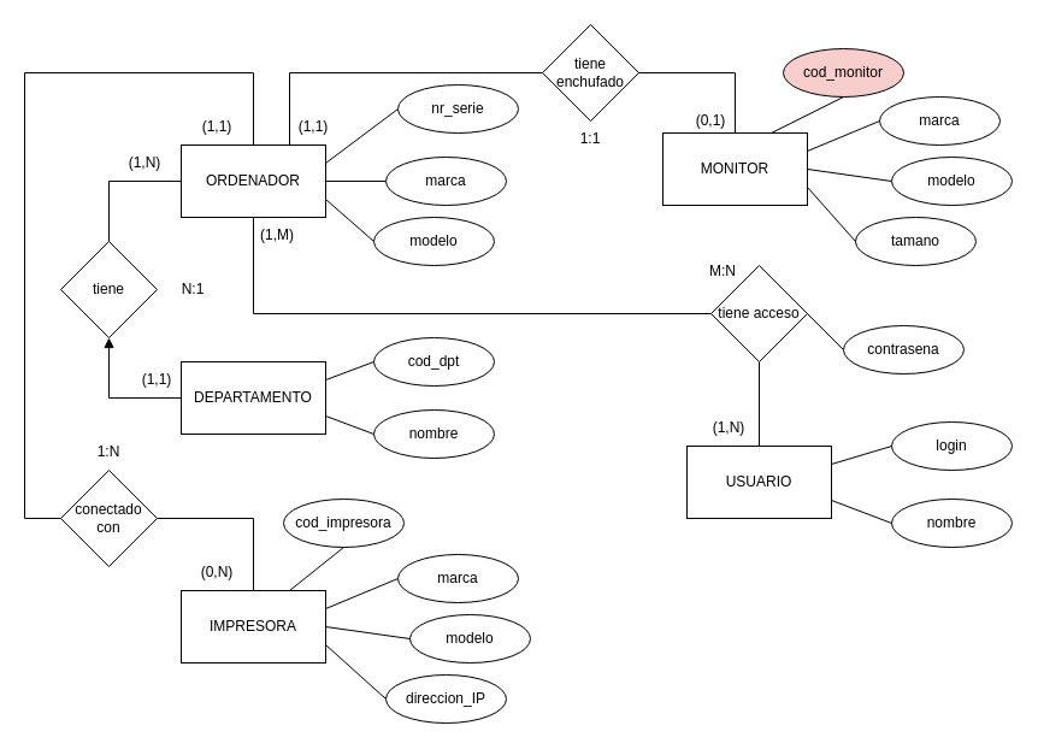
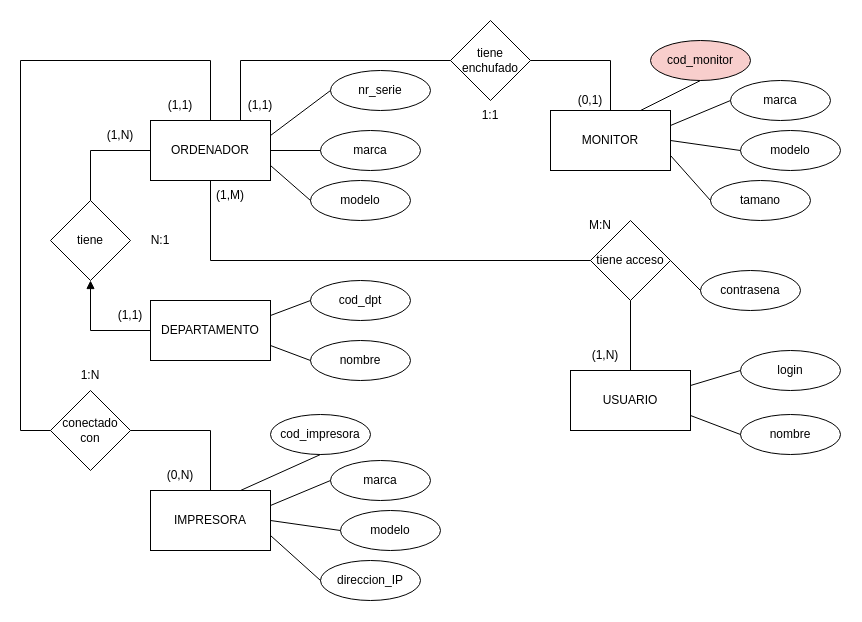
  <mxCell id="0" />
  <mxCell id="1" parent="0" />
  <mxCell id="2" value="ORDENADOR" style="rounded=0;whiteSpace=wrap;html=1;" vertex="1" parent="1"><mxGeometry x="150" y="120" width="120" height="60" as="geometry" /></mxCell>
  <mxCell id="3" value="DEPARTAMENTO" style="rounded=0;whiteSpace=wrap;html=1;" vertex="1" parent="1"><mxGeometry x="150" y="300" width="120" height="60" as="geometry" /></mxCell>
  <mxCell id="4" value="IMPRESORA" style="rounded=0;whiteSpace=wrap;html=1;" vertex="1" parent="1"><mxGeometry x="150" y="490" width="120" height="60" as="geometry" /></mxCell>
  <mxCell id="5" value="nr_serie" style="ellipse;whiteSpace=wrap;html=1;" vertex="1" parent="1"><mxGeometry x="330" y="70" width="100" height="40" as="geometry" /></mxCell>
  <mxCell id="6" value="cod_dpt" style="ellipse;whiteSpace=wrap;html=1;" vertex="1" parent="1"><mxGeometry x="310" y="280" width="100" height="40" as="geometry" /></mxCell>
  <mxCell id="7" value="modelo" style="ellipse;whiteSpace=wrap;html=1;" vertex="1" parent="1"><mxGeometry x="310" y="180" width="100" height="40" as="geometry" /></mxCell>
  <mxCell id="8" value="marca" style="ellipse;whiteSpace=wrap;html=1;" vertex="1" parent="1"><mxGeometry x="320" y="130" width="100" height="40" as="geometry" /></mxCell>
  <mxCell id="9" value="nombre" style="ellipse;whiteSpace=wrap;html=1;" vertex="1" parent="1"><mxGeometry x="310" y="340" width="100" height="40" as="geometry" /></mxCell>
  <mxCell id="10" value="cod_monitor" style="ellipse;whiteSpace=wrap;html=1;fillColor=#f8cecc;" vertex="1" parent="1"><mxGeometry x="650" y="40" width="100" height="40" as="geometry" /></mxCell>
  <mxCell id="11" value="direccion_IP" style="ellipse;whiteSpace=wrap;html=1;" vertex="1" parent="1"><mxGeometry x="320" y="560" width="100" height="40" as="geometry" /></mxCell>
- <mxCell id="12" value="cod_impresora" style="ellipse;whiteSpace=wrap;html=1;" vertex="1" parent="1"><mxGeometry x="235" y="414" width="100" height="40" as="geometry" /></mxCell>
+ <mxCell id="12" value="cod_impresora" style="ellipse;whiteSpace=wrap;html=1;" vertex="1" parent="1"><mxGeometry x="270" y="414" width="100" height="40" as="geometry" /></mxCell>
  <mxCell id="13" value="marca" style="ellipse;whiteSpace=wrap;html=1;" vertex="1" parent="1"><mxGeometry x="330" y="460" width="100" height="40" as="geometry" /></mxCell>
  <mxCell id="14" value="modelo" style="ellipse;whiteSpace=wrap;html=1;" vertex="1" parent="1"><mxGeometry x="340" y="510" width="100" height="40" as="geometry" /></mxCell>
  <mxCell id="15" value="MONITOR" style="rounded=0;whiteSpace=wrap;html=1;" vertex="1" parent="1"><mxGeometry x="550" y="110" width="120" height="60" as="geometry" /></mxCell>
  <mxCell id="16" value="marca" style="ellipse;whiteSpace=wrap;html=1;" vertex="1" parent="1"><mxGeometry x="730" y="80" width="100" height="40" as="geometry" /></mxCell>
  <mxCell id="17" value="modelo" style="ellipse;whiteSpace=wrap;html=1;" vertex="1" parent="1"><mxGeometry x="740" y="130" width="100" height="40" as="geometry" /></mxCell>
  <mxCell id="18" value="tamano" style="ellipse;whiteSpace=wrap;html=1;" vertex="1" parent="1"><mxGeometry x="710" y="180" width="100" height="40" as="geometry" /></mxCell>
  <mxCell id="19" value="USUARIO" style="rounded=0;whiteSpace=wrap;html=1;" vertex="1" parent="1"><mxGeometry x="570" y="370" width="120" height="60" as="geometry" /></mxCell>
  <mxCell id="20" value="login" style="ellipse;whiteSpace=wrap;html=1;" vertex="1" parent="1"><mxGeometry x="740" y="350" width="100" height="40" as="geometry" /></mxCell>
  <mxCell id="21" value="nombre" style="ellipse;whiteSpace=wrap;html=1;" vertex="1" parent="1"><mxGeometry x="740" y="414" width="100" height="40" as="geometry" /></mxCell>
  <mxCell id="22" value="" style="endArrow=none;html=1;rounded=0;entryX=0;entryY=0.5;entryDx=0;entryDy=0;exitX=1;exitY=0.25;exitDx=0;exitDy=0;" edge="1" parent="1" source="2" target="5"><mxGeometry width="50" height="50" relative="1" as="geometry"><mxPoint x="110" y="120" as="sourcePoint" /><mxPoint x="160" y="70" as="targetPoint" /></mxGeometry></mxCell>
  <mxCell id="23" value="" style="endArrow=none;html=1;rounded=0;entryX=0;entryY=0.5;entryDx=0;entryDy=0;exitX=1;exitY=0.5;exitDx=0;exitDy=0;" edge="1" parent="1" source="2" target="8"><mxGeometry width="50" height="50" relative="1" as="geometry"><mxPoint x="220" y="130" as="sourcePoint" /><mxPoint x="270" y="90" as="targetPoint" /></mxGeometry></mxCell>
  <mxCell id="24" value="" style="endArrow=none;html=1;rounded=0;exitX=1;exitY=0.75;exitDx=0;exitDy=0;entryX=0;entryY=0.5;entryDx=0;entryDy=0;" edge="1" parent="1" source="2" target="7"><mxGeometry width="50" height="50" relative="1" as="geometry"><mxPoint x="280" y="145" as="sourcePoint" /><mxPoint x="320" y="170" as="targetPoint" /></mxGeometry></mxCell>
  <mxCell id="25" value="" style="endArrow=none;html=1;rounded=0;entryX=0;entryY=0.5;entryDx=0;entryDy=0;exitX=1;exitY=0.25;exitDx=0;exitDy=0;" edge="1" parent="1" source="3" target="6"><mxGeometry width="50" height="50" relative="1" as="geometry"><mxPoint x="240" y="270" as="sourcePoint" /><mxPoint x="330" y="180" as="targetPoint" /></mxGeometry></mxCell>
  <mxCell id="26" value="" style="endArrow=none;html=1;rounded=0;entryX=0;entryY=0.5;entryDx=0;entryDy=0;exitX=1;exitY=0.75;exitDx=0;exitDy=0;" edge="1" parent="1" source="3" target="9"><mxGeometry width="50" height="50" relative="1" as="geometry"><mxPoint x="220" y="310" as="sourcePoint" /><mxPoint x="300" y="280" as="targetPoint" /></mxGeometry></mxCell>
  <mxCell id="27" value="" style="endArrow=none;html=1;rounded=0;entryX=0.5;entryY=1;entryDx=0;entryDy=0;exitX=0.75;exitY=0;exitDx=0;exitDy=0;" edge="1" parent="1" source="4" target="12"><mxGeometry width="50" height="50" relative="1" as="geometry"><mxPoint x="280" y="340" as="sourcePoint" /><mxPoint x="330" y="340" as="targetPoint" /></mxGeometry></mxCell>
  <mxCell id="28" value="" style="endArrow=none;html=1;rounded=0;entryX=0;entryY=0.5;entryDx=0;entryDy=0;exitX=1;exitY=0.25;exitDx=0;exitDy=0;" edge="1" parent="1" source="4" target="13"><mxGeometry width="50" height="50" relative="1" as="geometry"><mxPoint x="250" y="500" as="sourcePoint" /><mxPoint x="330" y="460" as="targetPoint" /></mxGeometry></mxCell>
  <mxCell id="29" value="" style="endArrow=none;html=1;rounded=0;entryX=0;entryY=0.5;entryDx=0;entryDy=0;exitX=1;exitY=0.5;exitDx=0;exitDy=0;" edge="1" parent="1" source="4" target="14"><mxGeometry width="50" height="50" relative="1" as="geometry"><mxPoint x="280" y="515" as="sourcePoint" /><mxPoint x="340" y="510" as="targetPoint" /></mxGeometry></mxCell>
  <mxCell id="30" value="" style="endArrow=none;html=1;rounded=0;entryX=0;entryY=0.5;entryDx=0;entryDy=0;exitX=1;exitY=0.75;exitDx=0;exitDy=0;" edge="1" parent="1" source="4" target="11"><mxGeometry width="50" height="50" relative="1" as="geometry"><mxPoint x="280" y="530" as="sourcePoint" /><mxPoint x="350" y="560" as="targetPoint" /></mxGeometry></mxCell>
  <mxCell id="31" value="" style="endArrow=none;html=1;rounded=0;entryX=0.5;entryY=1;entryDx=0;entryDy=0;exitX=0.75;exitY=0;exitDx=0;exitDy=0;" edge="1" parent="1" source="15" target="10"><mxGeometry width="50" height="50" relative="1" as="geometry"><mxPoint x="250" y="130" as="sourcePoint" /><mxPoint x="330" y="90" as="targetPoint" /></mxGeometry></mxCell>
  <mxCell id="32" value="" style="endArrow=none;html=1;rounded=0;entryX=0;entryY=0.5;entryDx=0;entryDy=0;exitX=1;exitY=0.25;exitDx=0;exitDy=0;" edge="1" parent="1" source="15" target="16"><mxGeometry width="50" height="50" relative="1" as="geometry"><mxPoint x="650" y="120" as="sourcePoint" /><mxPoint x="710" y="90" as="targetPoint" /></mxGeometry></mxCell>
  <mxCell id="33" value="" style="endArrow=none;html=1;rounded=0;entryX=0;entryY=0.5;entryDx=0;entryDy=0;exitX=1;exitY=0.5;exitDx=0;exitDy=0;" edge="1" parent="1" source="15" target="17"><mxGeometry width="50" height="50" relative="1" as="geometry"><mxPoint x="680" y="135" as="sourcePoint" /><mxPoint x="740" y="110" as="targetPoint" /></mxGeometry></mxCell>
  <mxCell id="34" value="" style="endArrow=none;html=1;rounded=0;entryX=0;entryY=0.5;entryDx=0;entryDy=0;exitX=1;exitY=0.75;exitDx=0;exitDy=0;" edge="1" parent="1" source="15" target="18"><mxGeometry width="50" height="50" relative="1" as="geometry"><mxPoint x="680" y="150" as="sourcePoint" /><mxPoint x="750" y="160" as="targetPoint" /></mxGeometry></mxCell>
  <mxCell id="35" value="" style="endArrow=none;html=1;rounded=0;entryX=0;entryY=0.5;entryDx=0;entryDy=0;exitX=1;exitY=0.25;exitDx=0;exitDy=0;" edge="1" parent="1" source="19" target="20"><mxGeometry width="50" height="50" relative="1" as="geometry"><mxPoint x="680" y="165" as="sourcePoint" /><mxPoint x="720" y="210" as="targetPoint" /></mxGeometry></mxCell>
  <mxCell id="36" value="" style="endArrow=none;html=1;rounded=0;entryX=0;entryY=0.5;entryDx=0;entryDy=0;exitX=1;exitY=0.75;exitDx=0;exitDy=0;" edge="1" parent="1" source="19" target="21"><mxGeometry width="50" height="50" relative="1" as="geometry"><mxPoint x="710" y="395" as="sourcePoint" /><mxPoint x="750" y="360" as="targetPoint" /></mxGeometry></mxCell>
  <mxCell id="37" value="tiene" style="rhombus;whiteSpace=wrap;html=1;" vertex="1" parent="1"><mxGeometry x="50" y="200" width="80" height="80" as="geometry" /></mxCell>
  <mxCell id="38" value="" style="endArrow=block;html=1;rounded=0;entryX=0.5;entryY=1;entryDx=0;entryDy=0;exitX=0;exitY=0.5;exitDx=0;exitDy=0;" edge="1" parent="1" source="3" target="37"><mxGeometry width="50" height="50" relative="1" as="geometry"><mxPoint x="60" y="380" as="sourcePoint" /><mxPoint x="110" y="330" as="targetPoint" /><Array as="points"><mxPoint x="90" y="330" /></Array></mxGeometry></mxCell>
  <mxCell id="39" value="" style="endArrow=none;html=1;rounded=0;entryX=0.5;entryY=0;entryDx=0;entryDy=0;exitX=0;exitY=0.5;exitDx=0;exitDy=0;" edge="1" parent="1" source="2" target="37"><mxGeometry width="50" height="50" relative="1" as="geometry"><mxPoint x="160" y="340" as="sourcePoint" /><mxPoint x="100" y="290" as="targetPoint" /><Array as="points"><mxPoint x="90" y="150" /></Array></mxGeometry></mxCell>
  <mxCell id="40" value="(1,1)" style="text;html=1;strokeColor=none;fillColor=none;align=center;verticalAlign=middle;whiteSpace=wrap;rounded=0;" vertex="1" parent="1"><mxGeometry x="100" y="300" width="60" height="30" as="geometry" /></mxCell>
  <mxCell id="41" value="(1,N)" style="text;html=1;strokeColor=none;fillColor=none;align=center;verticalAlign=middle;whiteSpace=wrap;rounded=0;" vertex="1" parent="1"><mxGeometry x="90" y="120" width="60" height="30" as="geometry" /></mxCell>
  <mxCell id="42" value="N:1" style="text;html=1;strokeColor=none;fillColor=none;align=center;verticalAlign=middle;whiteSpace=wrap;rounded=0;" vertex="1" parent="1"><mxGeometry x="130" y="225" width="60" height="30" as="geometry" /></mxCell>
  <mxCell id="43" value="conectado con" style="rhombus;whiteSpace=wrap;html=1;" vertex="1" parent="1"><mxGeometry x="50" y="390" width="80" height="80" as="geometry" /></mxCell>
  <mxCell id="44" value="" style="endArrow=none;html=1;rounded=0;entryX=0;entryY=0.5;entryDx=0;entryDy=0;exitX=0.5;exitY=0;exitDx=0;exitDy=0;" edge="1" parent="1" source="2" target="43"><mxGeometry width="50" height="50" relative="1" as="geometry"><mxPoint x="160" y="160" as="sourcePoint" /><mxPoint x="100" y="210" as="targetPoint" /><Array as="points"><mxPoint x="210" y="60" /><mxPoint x="20" y="60" /><mxPoint x="20" y="430" /></Array></mxGeometry></mxCell>
  <mxCell id="45" value="" style="endArrow=none;html=1;rounded=0;exitX=1;exitY=0.5;exitDx=0;exitDy=0;entryX=0.5;entryY=0;entryDx=0;entryDy=0;" edge="1" parent="1" source="43" target="4"><mxGeometry width="50" height="50" relative="1" as="geometry"><mxPoint x="430" y="310" as="sourcePoint" /><mxPoint x="480" y="260" as="targetPoint" /><Array as="points"><mxPoint x="210" y="430" /></Array></mxGeometry></mxCell>
  <mxCell id="46" value="(1,1)" style="text;html=1;strokeColor=none;fillColor=none;align=center;verticalAlign=middle;whiteSpace=wrap;rounded=0;" vertex="1" parent="1"><mxGeometry x="150" y="90" width="60" height="30" as="geometry" /></mxCell>
  <mxCell id="47" value="(0,N)" style="text;html=1;strokeColor=none;fillColor=none;align=center;verticalAlign=middle;whiteSpace=wrap;rounded=0;" vertex="1" parent="1"><mxGeometry x="150" y="460" width="60" height="30" as="geometry" /></mxCell>
  <mxCell id="48" value="1:N" style="text;html=1;strokeColor=none;fillColor=none;align=center;verticalAlign=middle;whiteSpace=wrap;rounded=0;" vertex="1" parent="1"><mxGeometry x="60" y="360" width="60" height="30" as="geometry" /></mxCell>
  <mxCell id="49" value="tiene enchufado" style="rhombus;whiteSpace=wrap;html=1;" vertex="1" parent="1"><mxGeometry x="450" y="20" width="80" height="80" as="geometry" /></mxCell>
  <mxCell id="50" value="" style="endArrow=none;html=1;rounded=0;entryX=0.5;entryY=0;entryDx=0;entryDy=0;exitX=1;exitY=0.5;exitDx=0;exitDy=0;" edge="1" parent="1" source="49" target="15"><mxGeometry width="50" height="50" relative="1" as="geometry"><mxPoint x="430" y="310" as="sourcePoint" /><mxPoint x="480" y="260" as="targetPoint" /><Array as="points"><mxPoint x="610" y="60" /></Array></mxGeometry></mxCell>
  <mxCell id="51" value="" style="endArrow=none;html=1;rounded=0;entryX=0;entryY=0.5;entryDx=0;entryDy=0;exitX=0.75;exitY=0;exitDx=0;exitDy=0;" edge="1" parent="1" source="2" target="49"><mxGeometry width="50" height="50" relative="1" as="geometry"><mxPoint x="280" y="120" as="sourcePoint" /><mxPoint x="620" y="120" as="targetPoint" /><Array as="points"><mxPoint x="240" y="60" /></Array></mxGeometry></mxCell>
  <mxCell id="52" value="(1,1)" style="text;html=1;strokeColor=none;fillColor=none;align=center;verticalAlign=middle;whiteSpace=wrap;rounded=0;" vertex="1" parent="1"><mxGeometry x="230" y="90" width="60" height="30" as="geometry" /></mxCell>
  <mxCell id="53" value="(0,1)" style="text;html=1;strokeColor=none;fillColor=none;align=center;verticalAlign=middle;whiteSpace=wrap;rounded=0;" vertex="1" parent="1"><mxGeometry x="560" y="85" width="60" height="30" as="geometry" /></mxCell>
  <mxCell id="54" value="1:1" style="text;html=1;strokeColor=none;fillColor=none;align=center;verticalAlign=middle;whiteSpace=wrap;rounded=0;" vertex="1" parent="1"><mxGeometry x="460" y="100" width="60" height="30" as="geometry" /></mxCell>
  <mxCell id="55" value="tiene acceso" style="rhombus;whiteSpace=wrap;html=1;" vertex="1" parent="1"><mxGeometry x="590" y="220" width="80" height="80" as="geometry" /></mxCell>
  <mxCell id="56" value="" style="endArrow=none;html=1;rounded=0;entryX=0.5;entryY=1;entryDx=0;entryDy=0;exitX=0;exitY=0.5;exitDx=0;exitDy=0;" edge="1" parent="1" source="55" target="2"><mxGeometry width="50" height="50" relative="1" as="geometry"><mxPoint x="430" y="310" as="sourcePoint" /><mxPoint x="480" y="260" as="targetPoint" /><Array as="points"><mxPoint x="210" y="260" /></Array></mxGeometry></mxCell>
  <mxCell id="57" value="" style="endArrow=none;html=1;rounded=0;entryX=0.5;entryY=1;entryDx=0;entryDy=0;exitX=0.5;exitY=0;exitDx=0;exitDy=0;" edge="1" parent="1" source="19" target="55"><mxGeometry width="50" height="50" relative="1" as="geometry"><mxPoint x="570" y="370" as="sourcePoint" /><mxPoint x="620" y="320" as="targetPoint" /></mxGeometry></mxCell>
  <mxCell id="58" value="(1,M)" style="text;html=1;strokeColor=none;fillColor=none;align=center;verticalAlign=middle;whiteSpace=wrap;rounded=0;" vertex="1" parent="1"><mxGeometry x="200" y="180" width="60" height="30" as="geometry" /></mxCell>
  <mxCell id="59" value="contrasena" style="ellipse;whiteSpace=wrap;html=1;" vertex="1" parent="1"><mxGeometry x="700" y="270" width="100" height="40" as="geometry" /></mxCell>
  <mxCell id="60" value="" style="endArrow=none;html=1;rounded=0;entryX=0;entryY=0.5;entryDx=0;entryDy=0;exitX=1;exitY=0.5;exitDx=0;exitDy=0;" edge="1" parent="1" source="55" target="59"><mxGeometry width="50" height="50" relative="1" as="geometry"><mxPoint x="700" y="395" as="sourcePoint" /><mxPoint x="750" y="380" as="targetPoint" /></mxGeometry></mxCell>
  <mxCell id="61" value="M:N" style="text;html=1;strokeColor=none;fillColor=none;align=center;verticalAlign=middle;whiteSpace=wrap;rounded=0;" vertex="1" parent="1"><mxGeometry x="570" y="210" width="60" height="30" as="geometry" /></mxCell>
  <mxCell id="62" value="(1,N)" style="text;html=1;strokeColor=none;fillColor=none;align=center;verticalAlign=middle;whiteSpace=wrap;rounded=0;" vertex="1" parent="1"><mxGeometry x="575" y="340" width="60" height="30" as="geometry" /></mxCell>
